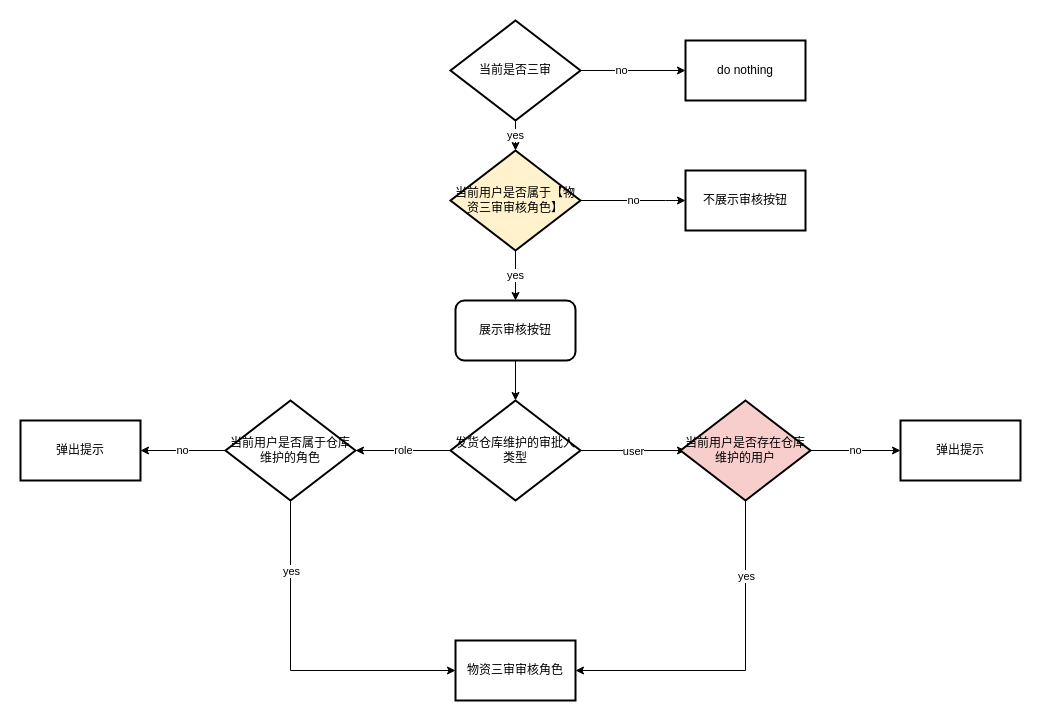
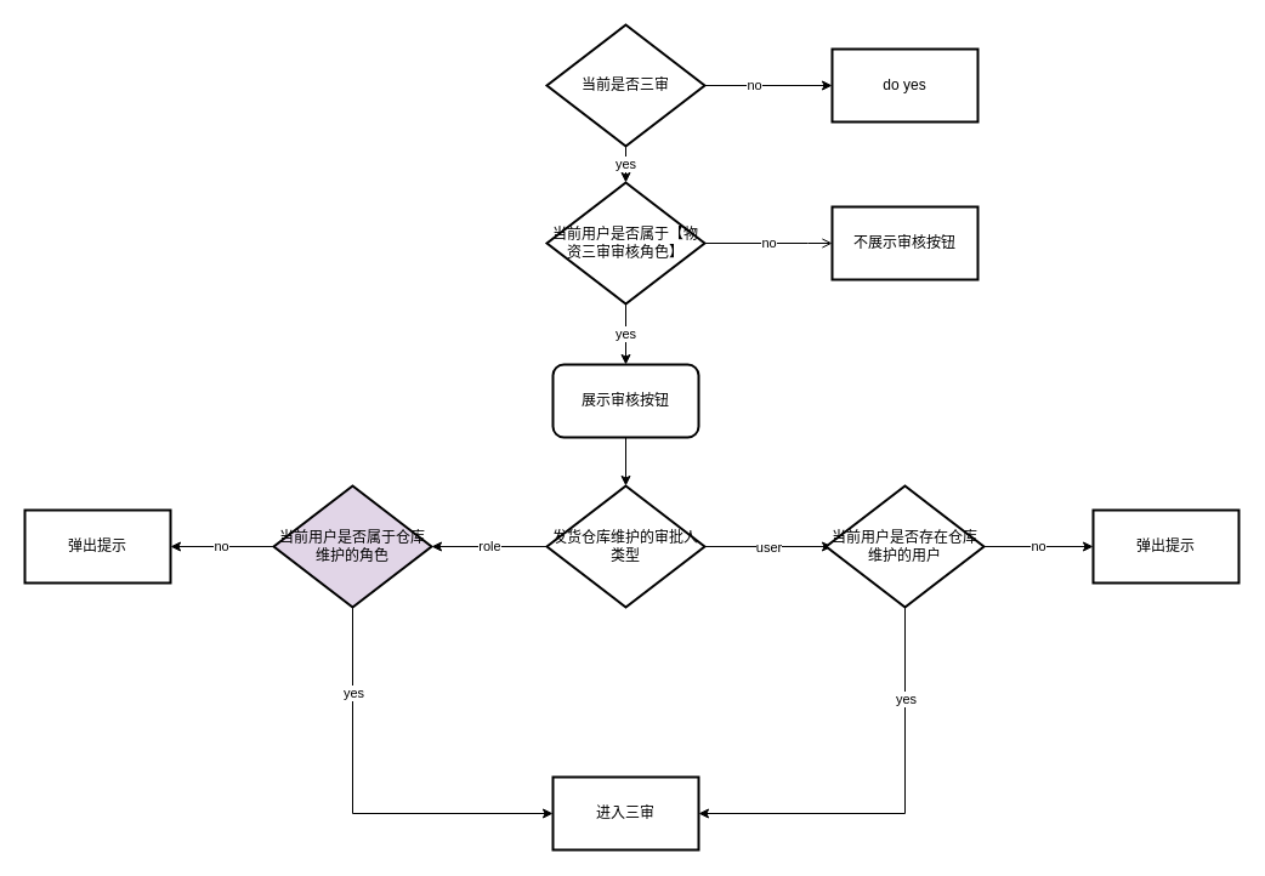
  <mxCell id="0" />
  <mxCell id="1" parent="0" />
- <mxCell id="2" value="no" style="edgeStyle=orthogonalEdgeStyle;rounded=0;orthogonalLoop=1;jettySize=auto;html=1;" edge="1" parent="1" source="4" target="5"><mxGeometry relative="1" as="geometry"><Array as="points"><mxPoint x="665" y="200" /><mxPoint x="665" y="200" /></Array></mxGeometry></mxCell>
+ <mxCell id="2" value="no" style="edgeStyle=orthogonalEdgeStyle;rounded=0;orthogonalLoop=1;jettySize=auto;html=1;endArrow=open;" edge="1" parent="1" source="4" target="5"><mxGeometry relative="1" as="geometry"><Array as="points"><mxPoint x="665" y="200" /><mxPoint x="665" y="200" /></Array></mxGeometry></mxCell>
  <mxCell id="3" value="yes" style="edgeStyle=orthogonalEdgeStyle;rounded=0;orthogonalLoop=1;jettySize=auto;html=1;" edge="1" parent="1" source="4" target="7"><mxGeometry relative="1" as="geometry" /></mxCell>
- <mxCell id="4" value="当前用户是否属于【物资三审审核角色】" style="rhombus;whiteSpace=wrap;html=1;strokeWidth=2;fillColor=#fff2cc;" vertex="1" parent="1"><mxGeometry x="450" y="150" width="130" height="100" as="geometry" /></mxCell>
+ <mxCell id="4" value="当前用户是否属于【物资三审审核角色】" style="rhombus;whiteSpace=wrap;html=1;strokeWidth=2;" vertex="1" parent="1"><mxGeometry x="450" y="150" width="130" height="100" as="geometry" /></mxCell>
  <mxCell id="5" value="不展示审核按钮" style="whiteSpace=wrap;html=1;strokeWidth=2;" vertex="1" parent="1"><mxGeometry x="685" y="170" width="120" height="60" as="geometry" /></mxCell>
  <mxCell id="6" value="" style="edgeStyle=orthogonalEdgeStyle;rounded=0;orthogonalLoop=1;jettySize=auto;html=1;" edge="1" parent="1" source="7" target="10"><mxGeometry relative="1" as="geometry" /></mxCell>
  <mxCell id="7" value="展示审核按钮" style="whiteSpace=wrap;html=1;strokeWidth=2;rounded=1;" vertex="1" parent="1"><mxGeometry x="455" y="300" width="120" height="60" as="geometry" /></mxCell>
  <mxCell id="8" value="user" style="edgeStyle=orthogonalEdgeStyle;rounded=0;orthogonalLoop=1;jettySize=auto;html=1;" edge="1" parent="1" source="10"><mxGeometry relative="1" as="geometry"><mxPoint x="685" y="450" as="targetPoint" /></mxGeometry></mxCell>
  <mxCell id="9" value="role" style="edgeStyle=orthogonalEdgeStyle;rounded=0;orthogonalLoop=1;jettySize=auto;html=1;" edge="1" parent="1" source="10"><mxGeometry relative="1" as="geometry"><mxPoint x="355" y="450" as="targetPoint" /></mxGeometry></mxCell>
  <mxCell id="10" value="发货仓库维护的审批人类型" style="rhombus;whiteSpace=wrap;html=1;strokeWidth=2;" vertex="1" parent="1"><mxGeometry x="450" y="400" width="130" height="100" as="geometry" /></mxCell>
  <mxCell id="11" value="yes" style="edgeStyle=orthogonalEdgeStyle;rounded=0;orthogonalLoop=1;jettySize=auto;html=1;" edge="1" parent="1" source="14" target="4"><mxGeometry relative="1" as="geometry" /></mxCell>
  <mxCell id="12" value="" style="edgeStyle=orthogonalEdgeStyle;rounded=0;orthogonalLoop=1;jettySize=auto;html=1;" edge="1" parent="1" source="14" target="15"><mxGeometry relative="1" as="geometry" /></mxCell>
  <mxCell id="13" value="no" style="edgeLabel;html=1;align=center;verticalAlign=middle;resizable=0;points=[];" vertex="1" connectable="0" parent="12"><mxGeometry x="-0.231" y="1" relative="1" as="geometry"><mxPoint as="offset" /></mxGeometry></mxCell>
  <mxCell id="14" value="当前是否三审" style="rhombus;whiteSpace=wrap;html=1;strokeWidth=2;" vertex="1" parent="1"><mxGeometry x="450" y="20" width="130" height="100" as="geometry" /></mxCell>
- <mxCell id="15" value="do nothing" style="whiteSpace=wrap;html=1;strokeWidth=2;" vertex="1" parent="1"><mxGeometry x="685" y="40" width="120" height="60" as="geometry" /></mxCell>
+ <mxCell id="15" value="do yes" style="whiteSpace=wrap;html=1;strokeWidth=2;" vertex="1" parent="1"><mxGeometry x="685" y="40" width="120" height="60" as="geometry" /></mxCell>
  <mxCell id="16" value="no" style="edgeStyle=orthogonalEdgeStyle;rounded=0;orthogonalLoop=1;jettySize=auto;html=1;" edge="1" parent="1" source="19" target="24"><mxGeometry relative="1" as="geometry" /></mxCell>
  <mxCell id="17" style="edgeStyle=orthogonalEdgeStyle;rounded=0;orthogonalLoop=1;jettySize=auto;html=1;entryX=0;entryY=0.5;entryDx=0;entryDy=0;" edge="1" parent="1" source="19" target="26"><mxGeometry relative="1" as="geometry"><Array as="points"><mxPoint x="290" y="670" /></Array></mxGeometry></mxCell>
  <mxCell id="18" value="yes" style="edgeLabel;html=1;align=center;verticalAlign=middle;resizable=0;points=[];" vertex="1" connectable="0" parent="17"><mxGeometry x="-0.58" relative="1" as="geometry"><mxPoint as="offset" /></mxGeometry></mxCell>
- <mxCell id="19" value="当前用户是否属于仓库维护的角色" style="rhombus;whiteSpace=wrap;html=1;strokeWidth=2;" vertex="1" parent="1"><mxGeometry x="225" y="400" width="130" height="100" as="geometry" /></mxCell>
+ <mxCell id="19" value="当前用户是否属于仓库维护的角色" style="rhombus;whiteSpace=wrap;html=1;strokeWidth=2;fillColor=#e1d5e7;" vertex="1" parent="1"><mxGeometry x="225" y="400" width="130" height="100" as="geometry" /></mxCell>
  <mxCell id="20" value="no" style="edgeStyle=orthogonalEdgeStyle;rounded=0;orthogonalLoop=1;jettySize=auto;html=1;" edge="1" parent="1" source="23" target="25"><mxGeometry relative="1" as="geometry" /></mxCell>
  <mxCell id="21" style="edgeStyle=orthogonalEdgeStyle;rounded=0;orthogonalLoop=1;jettySize=auto;html=1;entryX=1;entryY=0.5;entryDx=0;entryDy=0;" edge="1" parent="1" source="23" target="26"><mxGeometry relative="1" as="geometry"><Array as="points"><mxPoint x="745" y="670" /></Array></mxGeometry></mxCell>
  <mxCell id="22" value="yes" style="edgeLabel;html=1;align=center;verticalAlign=middle;resizable=0;points=[];" vertex="1" connectable="0" parent="21"><mxGeometry x="-0.557" relative="1" as="geometry"><mxPoint as="offset" /></mxGeometry></mxCell>
- <mxCell id="23" value="当前用户是否存在仓库维护的用户" style="rhombus;whiteSpace=wrap;html=1;strokeWidth=2;fillColor=#f8cecc;" vertex="1" parent="1"><mxGeometry x="680" y="400" width="130" height="100" as="geometry" /></mxCell>
+ <mxCell id="23" value="当前用户是否存在仓库维护的用户" style="rhombus;whiteSpace=wrap;html=1;strokeWidth=2;" vertex="1" parent="1"><mxGeometry x="680" y="400" width="130" height="100" as="geometry" /></mxCell>
  <mxCell id="24" value="弹出提示" style="whiteSpace=wrap;html=1;strokeWidth=2;" vertex="1" parent="1"><mxGeometry x="20" y="420" width="120" height="60" as="geometry" /></mxCell>
  <mxCell id="25" value="弹出提示" style="whiteSpace=wrap;html=1;strokeWidth=2;" vertex="1" parent="1"><mxGeometry x="900" y="420" width="120" height="60" as="geometry" /></mxCell>
- <mxCell id="26" value="物资三审审核角色" style="whiteSpace=wrap;html=1;strokeWidth=2;" vertex="1" parent="1"><mxGeometry x="455" y="640" width="120" height="60" as="geometry" /></mxCell>
+ <mxCell id="26" value="进入三审" style="whiteSpace=wrap;html=1;strokeWidth=2;" vertex="1" parent="1"><mxGeometry x="455" y="640" width="120" height="60" as="geometry" /></mxCell>
